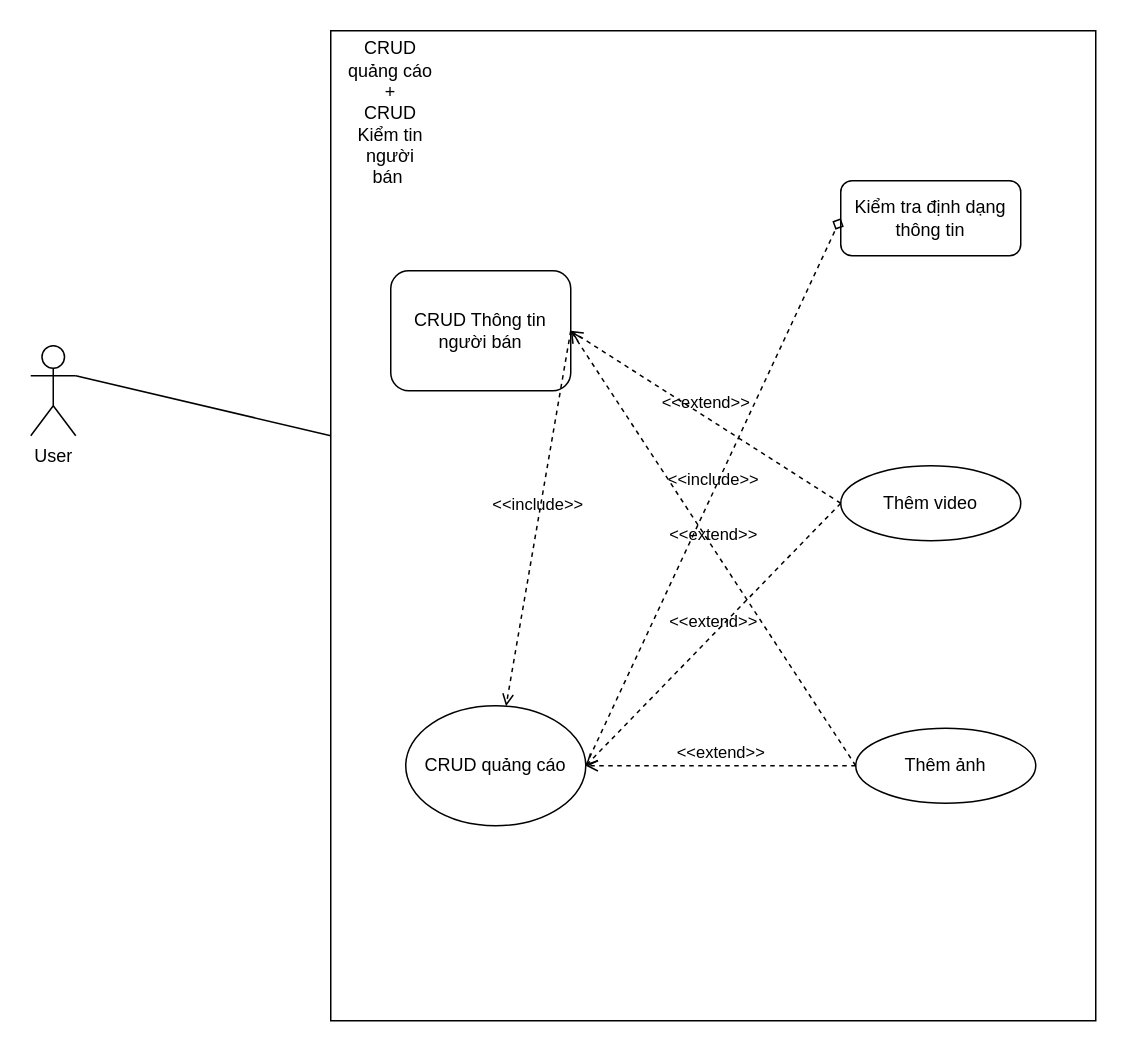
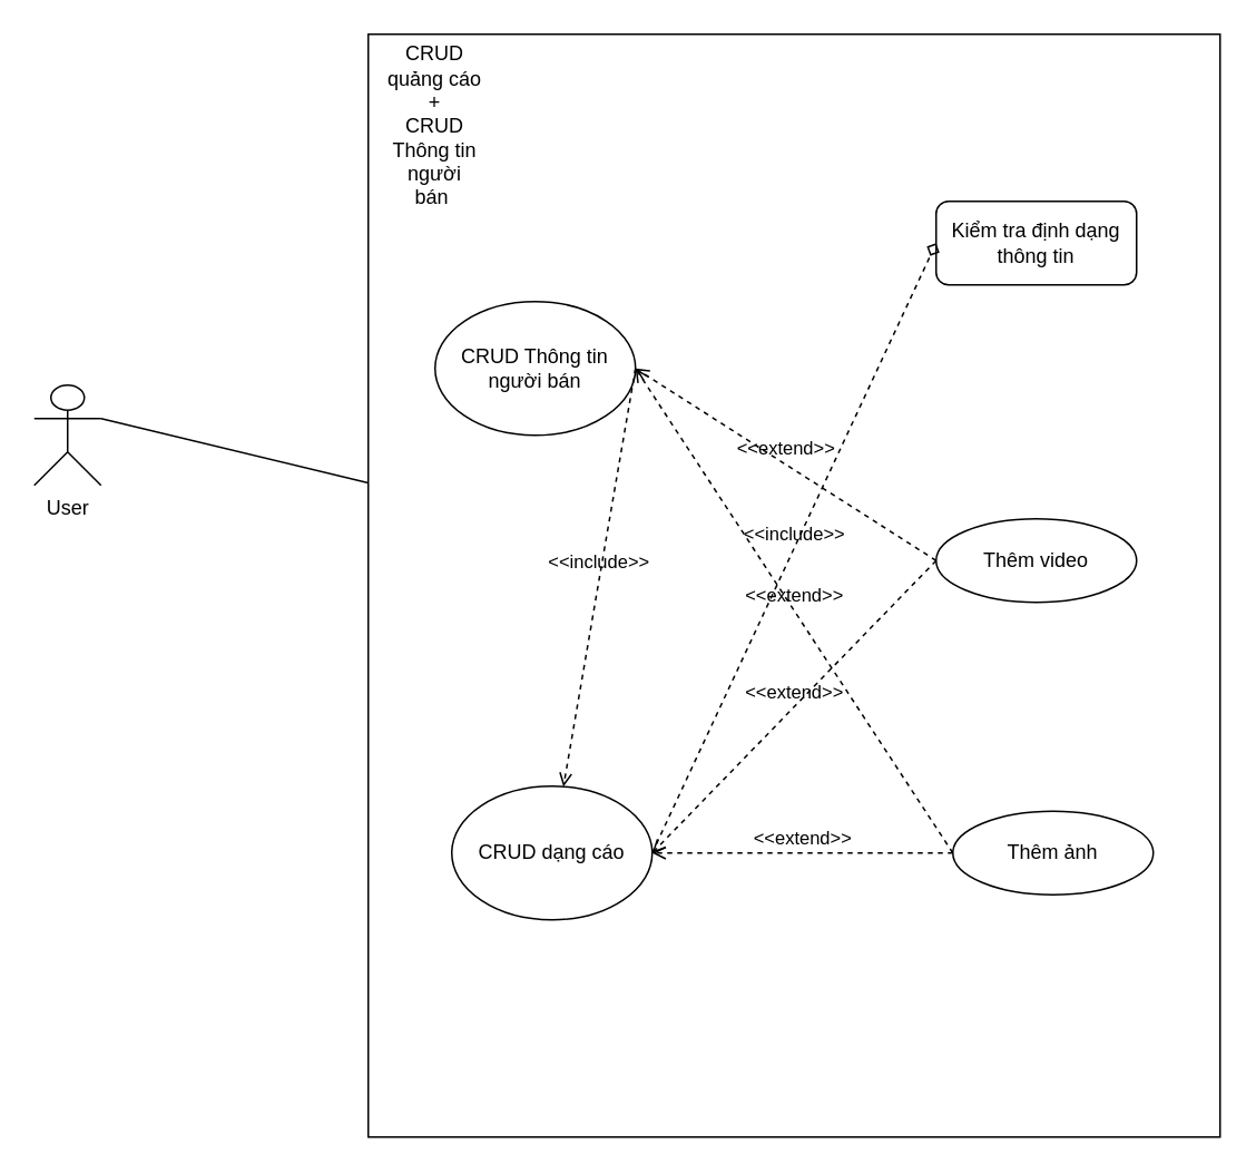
  <mxCell id="0" />
  <mxCell id="1" parent="0" />
  <mxCell id="2" value="" style="rounded=0;whiteSpace=wrap;html=1;" parent="1" vertex="1"><mxGeometry x="220" y="20" width="510" height="660" as="geometry" /></mxCell>
- <mxCell id="3" value="CRUD quảng cáo + &lt;br&gt;CRUD Kiểm tin người bán&amp;nbsp;" style="text;html=1;strokeColor=none;fillColor=none;align=center;verticalAlign=middle;whiteSpace=wrap;rounded=0;" parent="1" vertex="1"><mxGeometry x="230" y="60" width="60" height="30" as="geometry" /></mxCell>
- <mxCell id="4" value="CRUD quảng cáo" style="ellipse;whiteSpace=wrap;html=1;" parent="1" vertex="1"><mxGeometry x="270" y="470" width="120" height="80" as="geometry" /></mxCell>
- <mxCell id="5" value="CRUD Thông tin người bán" style="whiteSpace=wrap;html=1;rounded=1;" parent="1" vertex="1"><mxGeometry x="260" y="180" width="120" height="80" as="geometry" /></mxCell>
+ <mxCell id="3" value="CRUD quảng cáo + &lt;br&gt;CRUD Thông tin người bán&amp;nbsp;" style="text;html=1;strokeColor=none;fillColor=none;align=center;verticalAlign=middle;whiteSpace=wrap;rounded=0;" parent="1" vertex="1"><mxGeometry x="230" y="60" width="60" height="30" as="geometry" /></mxCell>
+ <mxCell id="4" value="CRUD dạng cáo" style="ellipse;whiteSpace=wrap;html=1;" parent="1" vertex="1"><mxGeometry x="270" y="470" width="120" height="80" as="geometry" /></mxCell>
+ <mxCell id="5" value="CRUD Thông tin người bán" style="ellipse;whiteSpace=wrap;html=1;" parent="1" vertex="1"><mxGeometry x="260" y="180" width="120" height="80" as="geometry" /></mxCell>
  <mxCell id="6" value="Kiểm tra định dạng thông tin" style="whiteSpace=wrap;html=1;rounded=1;" parent="1" vertex="1"><mxGeometry x="560" y="120" width="120" height="50" as="geometry" /></mxCell>
  <mxCell id="7" value="Thêm ảnh&lt;span style=&quot;color: rgba(0 , 0 , 0 , 0) ; font-family: monospace ; font-size: 0px&quot;&gt;%3CmxGraphModel%3E%3Croot%3E%3CmxCell%20id%3D%220%22%2F%3E%3CmxCell%20id%3D%221%22%20parent%3D%220%22%2F%3E%3CmxCell%20id%3D%222%22%20value%3D%22%22%20style%3D%22endArrow%3Dnone%3Bhtml%3D1%3Brounded%3D0%3BexitX%3D1%3BexitY%3D0.333%3BexitDx%3D0%3BexitDy%3D0%3BexitPerimeter%3D0%3BentryX%3D0%3BentryY%3D0.5%3BentryDx%3D0%3BentryDy%3D0%3B%22%20edge%3D%221%22%20parent%3D%221%22%3E%3CmxGeometry%20width%3D%2250%22%20height%3D%2250%22%20relative%3D%221%22%20as%3D%22geometry%22%3E%3CmxPoint%20x%3D%22190%22%20y%3D%22280%22%20as%3D%22sourcePoint%22%2F%3E%3CmxPoint%20x%3D%22390%22%20y%3D%22295%22%20as%3D%22targetPoint%22%2F%3E%3C%2FmxGeometry%3E%3C%2FmxCell%3E%3C%2Froot%3E%3C%2FmxGraphModel%3E&lt;/span&gt;" style="ellipse;whiteSpace=wrap;html=1;" parent="1" vertex="1"><mxGeometry x="570" y="485" width="120" height="50" as="geometry" /></mxCell>
  <mxCell id="8" value="Thêm video&lt;span style=&quot;color: rgba(0 , 0 , 0 , 0) ; font-family: monospace ; font-size: 0px&quot;&gt;3CmxGraphModel%3E%3Croot%3E%3CmxCell%20id%3D%220%22%2F%3E%3CmxCell%20id%3D%221%22%20parent%3D%220%22%2F%3E%3CmxCell%20id%3D%222%22%20value%3D%22%22%20style%3D%22endArrow%3Dnone%3Bhtml%3D1%3Brounded%3D0%3BexitX%3D1%3BexitY%3D0.333%3BexitDx%3D0%3BexitDy%3D0%3BexitPerimeter%3D0%3BentryX%3D0%3BentryY%3D0.5%3BentryDx%3D0%3BentryDy%3D0%3B%22%20edge%3D%221%22%20parent%3D%221%22%3E%3CmxGeometry%20width%3D%2250%22%20height%3D%2250%22%20relative%3D%221%22%20as%3D%22geometry%22%3E%3CmxPoint%20x%3D%22190%22%20y%3D%22280%22%20as%3D%22sourcePoint%22%2F%3E%3CmxPoint%20x%3D%22390%22%20y%3D%22295%22%20as%3D%22targetPoint%22%2F%3E%3C%2FmxGeometry%3E%3C%2FmxCell%3E%3C%2Froot%3E%3C%2FmxGraphModel&lt;/span&gt;" style="ellipse;whiteSpace=wrap;html=1;" parent="1" vertex="1"><mxGeometry x="560" y="310" width="120" height="50" as="geometry" /></mxCell>
  <mxCell id="9" value="&amp;lt;&amp;lt;include&amp;gt;&amp;gt;" style="html=1;verticalAlign=bottom;labelBackgroundColor=none;endArrow=diamond;endFill=0;dashed=1;rounded=0;exitX=1;exitY=0.5;exitDx=0;exitDy=0;entryX=0;entryY=0.5;entryDx=0;entryDy=0;" parent="1" source="4" target="6" edge="1"><mxGeometry width="160" relative="1" as="geometry"><mxPoint x="400" y="520" as="sourcePoint" /><mxPoint x="570" y="385" as="targetPoint" /></mxGeometry></mxCell>
  <mxCell id="10" value="&amp;lt;&amp;lt;include&amp;gt;&amp;gt;" style="html=1;verticalAlign=bottom;labelBackgroundColor=none;endArrow=open;endFill=0;dashed=1;rounded=0;exitX=1;exitY=0.5;exitDx=0;exitDy=0;" parent="1" source="5" target="4" edge="1"><mxGeometry width="160" relative="1" as="geometry"><mxPoint x="400" y="520" as="sourcePoint" /><mxPoint x="570" y="520" as="targetPoint" /></mxGeometry></mxCell>
- <mxCell id="11" value="User" style="shape=umlActor;verticalLabelPosition=bottom;verticalAlign=top;html=1;" parent="1" vertex="1"><mxGeometry x="20" y="230" width="30" height="60" as="geometry" /></mxCell>
+ <mxCell id="11" value="User" style="shape=umlActor;verticalLabelPosition=bottom;verticalAlign=top;html=1;" parent="1" vertex="1"><mxGeometry x="20" y="230" width="40" height="60" as="geometry" /></mxCell>
  <mxCell id="12" value="" style="endArrow=none;html=1;rounded=0;exitX=1;exitY=0.333;exitDx=0;exitDy=0;exitPerimeter=0;" parent="1" source="11" target="2" edge="1"><mxGeometry width="50" height="50" relative="1" as="geometry"><mxPoint x="310" y="290" as="sourcePoint" /><mxPoint x="360" y="240" as="targetPoint" /></mxGeometry></mxCell>
  <mxCell id="13" value="&amp;lt;&amp;lt;extend&amp;gt;&amp;gt;" style="html=1;verticalAlign=bottom;labelBackgroundColor=none;endArrow=open;endFill=0;dashed=1;rounded=0;entryX=1;entryY=0.5;entryDx=0;entryDy=0;exitX=0;exitY=0.5;exitDx=0;exitDy=0;" parent="1" source="8" target="4" edge="1"><mxGeometry width="160" relative="1" as="geometry"><mxPoint x="740" y="300" as="sourcePoint" /><mxPoint x="440" y="320" as="targetPoint" /></mxGeometry></mxCell>
  <mxCell id="14" value="&amp;lt;&amp;lt;extend&amp;gt;&amp;gt;" style="html=1;verticalAlign=bottom;labelBackgroundColor=none;endArrow=open;endFill=0;dashed=1;rounded=0;exitX=0;exitY=0.5;exitDx=0;exitDy=0;entryX=1;entryY=0.5;entryDx=0;entryDy=0;" parent="1" source="7" target="4" edge="1"><mxGeometry width="160" relative="1" as="geometry"><mxPoint x="400" y="520" as="sourcePoint" /><mxPoint x="570" y="345" as="targetPoint" /></mxGeometry></mxCell>
  <mxCell id="15" value="&amp;lt;&amp;lt;extend&amp;gt;&amp;gt;" style="html=1;verticalAlign=bottom;labelBackgroundColor=none;endArrow=open;endFill=0;dashed=1;rounded=0;exitX=0;exitY=0.5;exitDx=0;exitDy=0;entryX=1;entryY=0.5;entryDx=0;entryDy=0;" parent="1" source="7" target="5" edge="1"><mxGeometry width="160" relative="1" as="geometry"><mxPoint x="410" y="530" as="sourcePoint" /><mxPoint x="580" y="355" as="targetPoint" /></mxGeometry></mxCell>
  <mxCell id="16" value="&amp;lt;&amp;lt;extend&amp;gt;&amp;gt;" style="html=1;verticalAlign=bottom;labelBackgroundColor=none;endArrow=open;endFill=0;dashed=1;rounded=0;exitX=0;exitY=0.5;exitDx=0;exitDy=0;entryX=1;entryY=0.5;entryDx=0;entryDy=0;" parent="1" source="8" target="5" edge="1"><mxGeometry width="160" relative="1" as="geometry"><mxPoint x="390" y="230" as="sourcePoint" /><mxPoint x="580" y="520" as="targetPoint" /></mxGeometry></mxCell>
